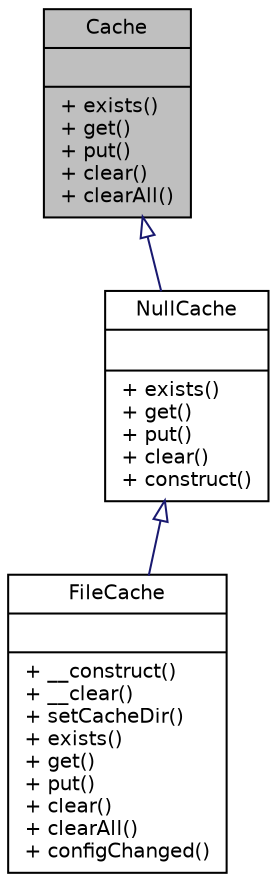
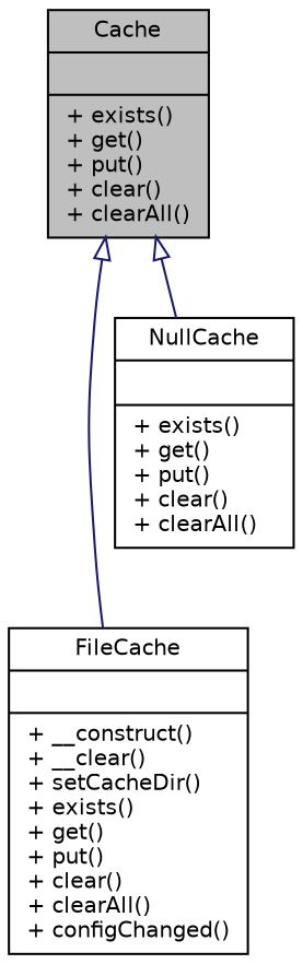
  digraph {
    node [color=black fillcolor=white fontname=Helvetica fontsize=10 shape=record style=filled]
    edge [arrowtail=onormal color=midnightblue dir=back fontname=Helvetica fontsize=10 labelfontname=Helvetica labelfontsize=10 style=solid]
    n1 [fillcolor=grey75 fontcolor=black height=0.2 label="{Cache\n||+ exists()\l+ get()\l+ put()\l+ clear()\l+ clearAll()\l}" width=0.4]
    n2 [height=0.2 label="{FileCache\n||+ __construct()\l+ __clear()\l+ setCacheDir()\l+ exists()\l+ get()\l+ put()\l+ clear()\l+ clearAll()\l+ configChanged()\l}" width=0.4]
-   n3 [height=0.2 label="{NullCache\n||+ exists()\l+ get()\l+ put()\l+ clear()\l+ construct()\l}" width=0.4]
-   n3 -> n2
+   n3 [height=0.2 label="{NullCache\n||+ exists()\l+ get()\l+ put()\l+ clear()\l+ clearAll()\l}" width=0.4]
+   n1 -> n2
    n1 -> n3
  }
